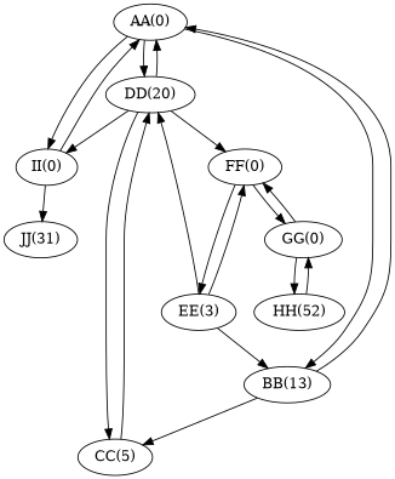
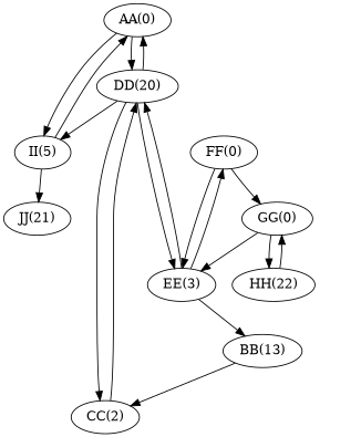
  digraph {
    "AA(0)"
    "DD(20)"
-   "II(0)"
+   "II(0)" [label="II(5)"]
    "BB(13)"
-   "CC(2)" [label="CC(5)"]
+   "CC(2)"
    "EE(3)"
-   "JJ(21)" [label="JJ(31)"]
+   "JJ(21)"
    "FF(0)"
    "GG(0)"
-   "HH(22)" [label="HH(52)"]
+   "HH(22)"
    "AA(0)" -> "DD(20)"
    "AA(0)" -> "II(0)"
-   "AA(0)" -> "BB(13)"
    "DD(20)" -> "AA(0)"
    "DD(20)" -> "II(0)"
    "DD(20)" -> "CC(2)"
-   "DD(20)" -> "FF(0)"
+   "DD(20)" -> "EE(3)"
    "II(0)" -> "AA(0)"
    "II(0)" -> "JJ(21)"
-   "BB(13)" -> "AA(0)"
    "BB(13)" -> "CC(2)"
    "CC(2)" -> "DD(20)"
    "EE(3)" -> "DD(20)"
    "EE(3)" -> "BB(13)"
    "EE(3)" -> "FF(0)"
    "FF(0)" -> "EE(3)"
    "FF(0)" -> "GG(0)"
-   "GG(0)" -> "FF(0)"
+   "GG(0)" -> "EE(3)"
    "GG(0)" -> "HH(22)"
    "HH(22)" -> "GG(0)"
  }
